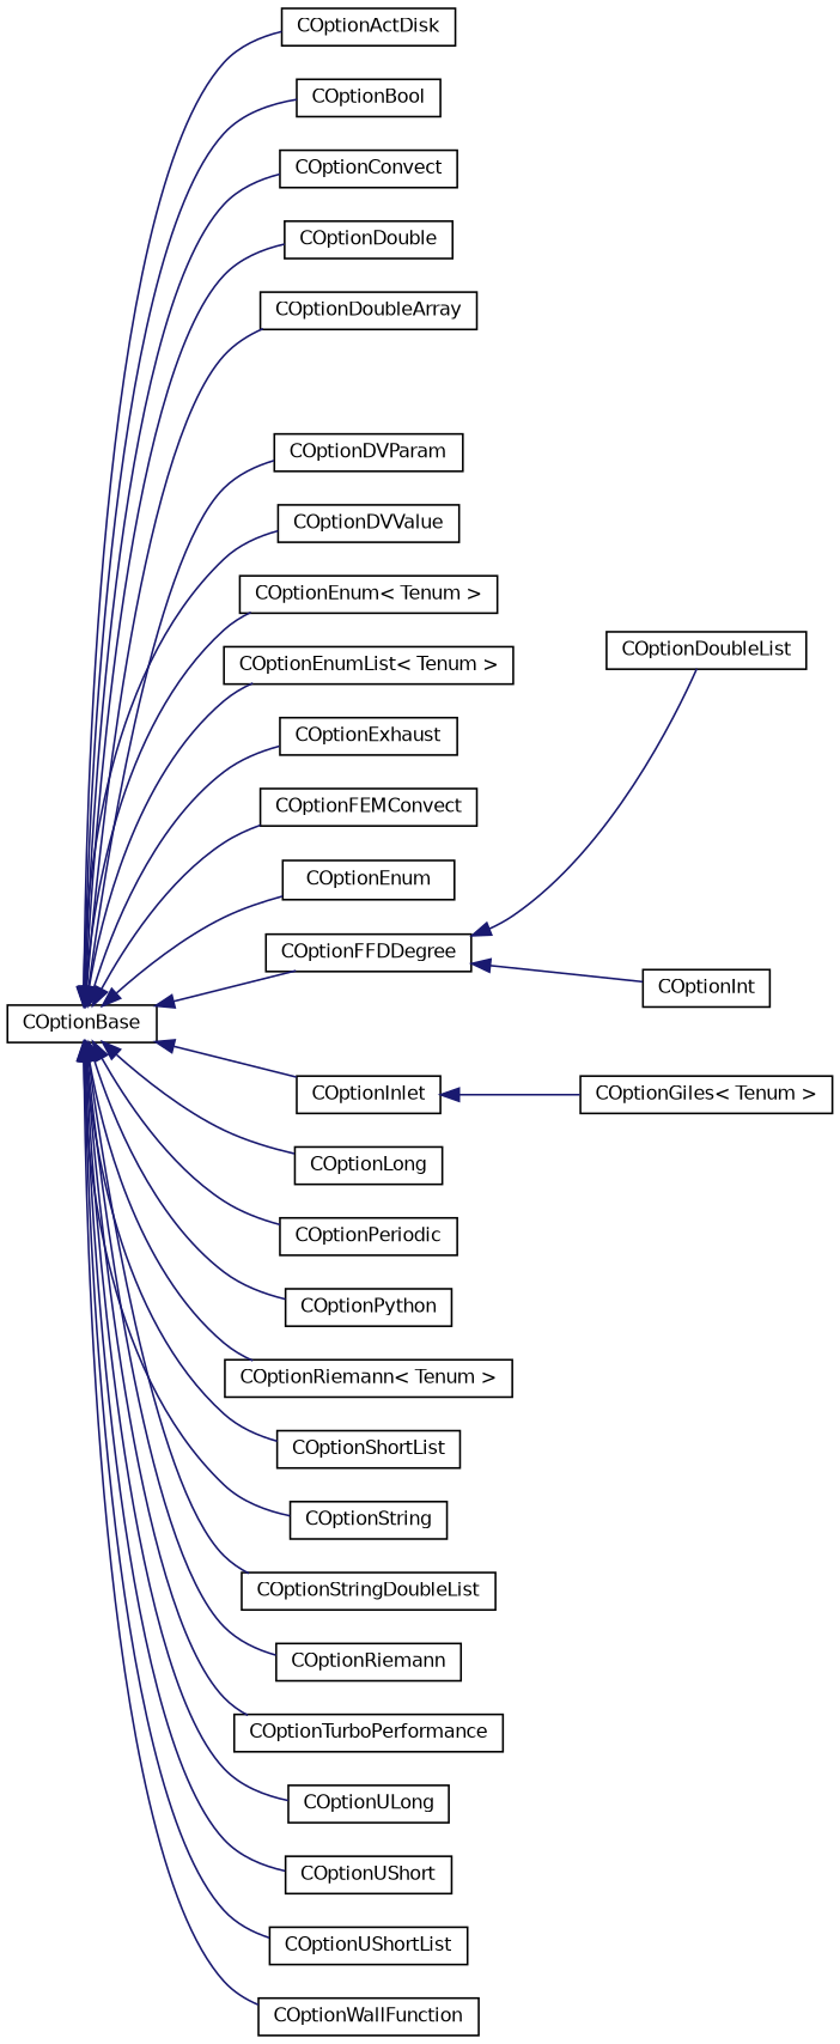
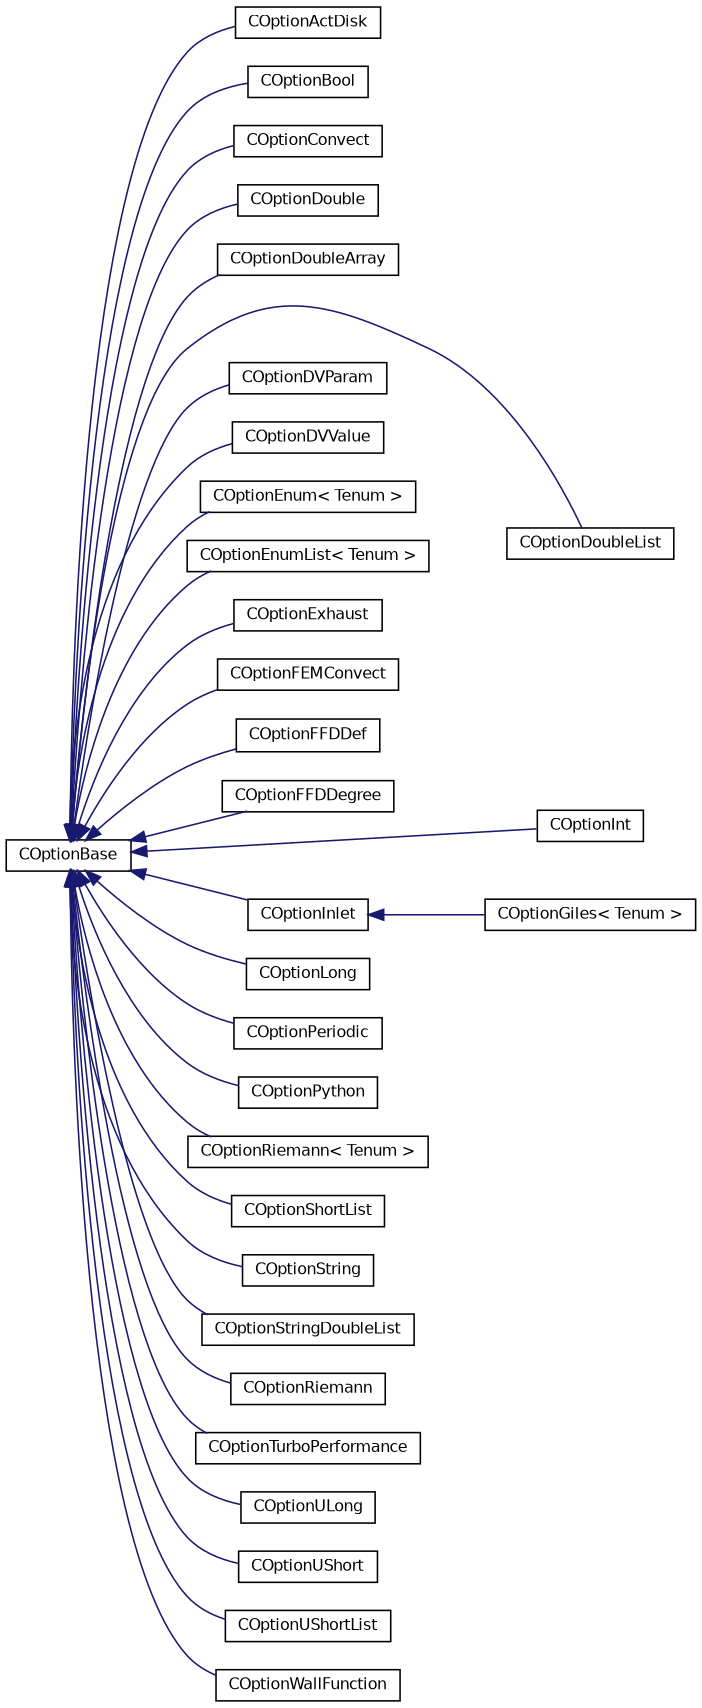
  digraph {
    rankdir=LR
    node [color=black fillcolor=white fontname=Helvetica fontsize=10 shape=record style=filled]
    edge [color=midnightblue dir=back fontname=Helvetica fontsize=10 labelfontname=Helvetica labelfontsize=10 style=solid]
    n1 [height=0.2 label=COptionBase width=0.4]
    n2 [height=0.2 label=COptionActDisk width=0.4]
    n3 [height=0.2 label=COptionBool width=0.4]
    n4 [height=0.2 label=COptionConvect width=0.4]
    n5 [height=0.2 label=COptionDouble width=0.4]
    n6 [height=0.2 label=COptionDoubleArray width=0.4]
    n7 [height=0.2 label=COptionDoubleList width=0.4]
    n8 [height=0.2 label=COptionDVParam width=0.4]
    n9 [height=0.2 label=COptionDVValue width=0.4]
    n10 [height=0.2 label="COptionEnum\< Tenum \>" width=0.4]
    n11 [height=0.2 label="COptionEnumList\< Tenum \>" width=0.4]
    n12 [height=0.2 label=COptionExhaust width=0.4]
    n13 [height=0.2 label=COptionFEMConvect width=0.4]
-   n14 [height=0.2 label=COptionEnum width=0.4]
+   n14 [height=0.2 label=COptionFFDDef width=0.4]
    n15 [height=0.2 label=COptionFFDDegree width=0.4]
    n16 [height=0.2 label=COptionInlet width=0.4]
    n17 [height=0.2 label=COptionInt width=0.4]
    n18 [height=0.2 label=COptionLong width=0.4]
    n19 [height=0.2 label=COptionPeriodic width=0.4]
    n20 [height=0.2 label=COptionPython width=0.4]
    n21 [height=0.2 label="COptionRiemann\< Tenum \>" width=0.4]
    n22 [height=0.2 label=COptionShortList width=0.4]
    n23 [height=0.2 label=COptionString width=0.4]
    n24 [height=0.2 label=COptionStringDoubleList width=0.4]
    n25 [height=0.2 label=COptionRiemann width=0.4]
    n26 [height=0.2 label=COptionTurboPerformance width=0.4]
    n27 [height=0.2 label=COptionULong width=0.4]
    n28 [height=0.2 label=COptionUShort width=0.4]
    n29 [height=0.2 label=COptionUShortList width=0.4]
    n30 [height=0.2 label=COptionWallFunction width=0.4]
    n31 [height=0.2 label="COptionGiles\< Tenum \>" width=0.4]
    n1 -> n2
    n1 -> n3
    n1 -> n4
    n1 -> n5
    n1 -> n6
-   n15 -> n7
+   n1 -> n7
    n1 -> n8
    n1 -> n9
    n1 -> n10
    n1 -> n11
    n1 -> n12
    n1 -> n13
    n1 -> n14
    n1 -> n15
    n1 -> n16
-   n15 -> n17
+   n1 -> n17
    n1 -> n18
    n1 -> n19
    n1 -> n20
    n1 -> n21
    n1 -> n22
    n1 -> n23
    n1 -> n24
    n1 -> n25
    n1 -> n26
    n1 -> n27
    n1 -> n28
    n1 -> n29
    n1 -> n30
    n16 -> n31
  }
